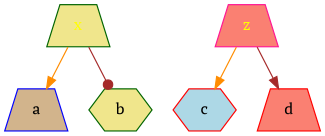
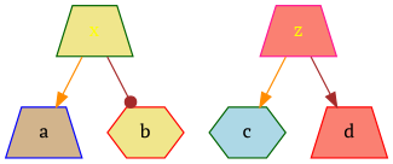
  digraph {
    fontname="PT Serif"
    node [color=darkgreen fillcolor=khaki fontname="PT Serif" shape=trapezium style=filled]
    edge [arrowhead=normal color=darkorange fontname="PT Serif"]
    x [fontcolor=yellow]
    a [color=blue fillcolor=tan]
-   b [shape=hexagon]
+   b [color=red shape=hexagon]
    z [color=deeppink fillcolor=salmon fontcolor=yellow]
-   c [color=red fillcolor=lightblue shape=hexagon]
+   c [fillcolor=lightblue shape=hexagon]
    d [color=red fillcolor=salmon]
    x -> a
    x -> b [arrowhead=dot color=brown]
    z -> c
    z -> d [color=brown]
  }
